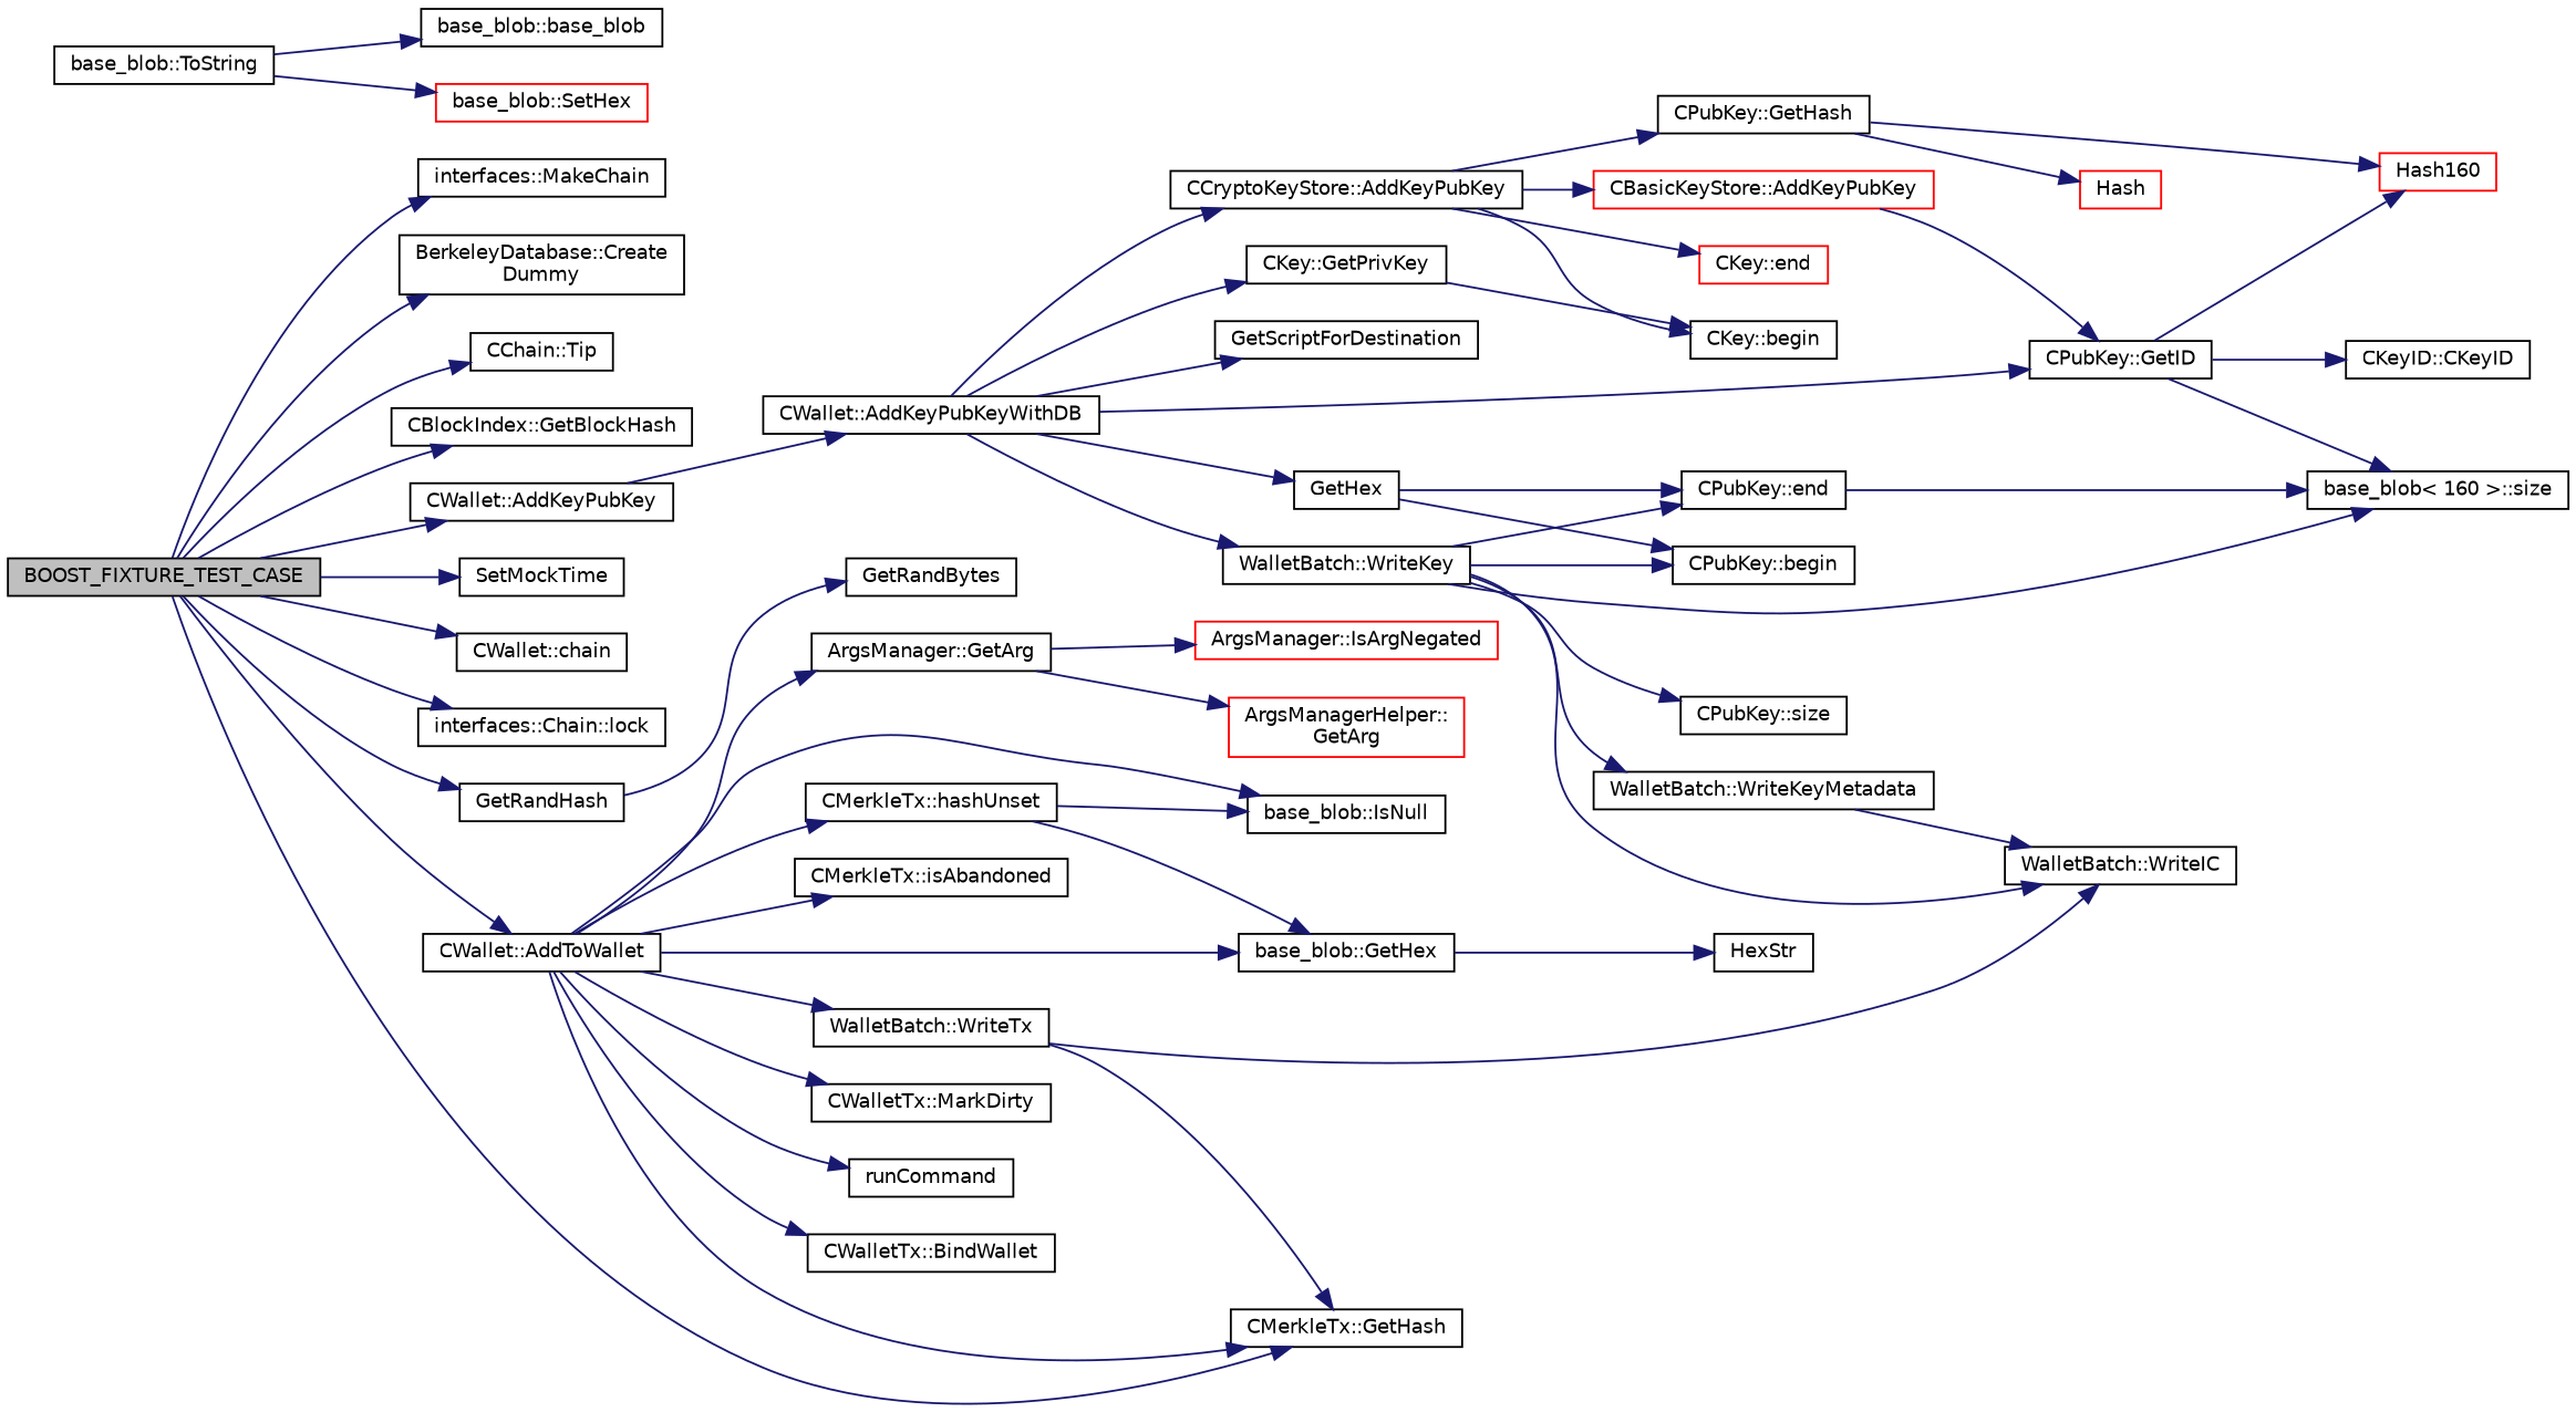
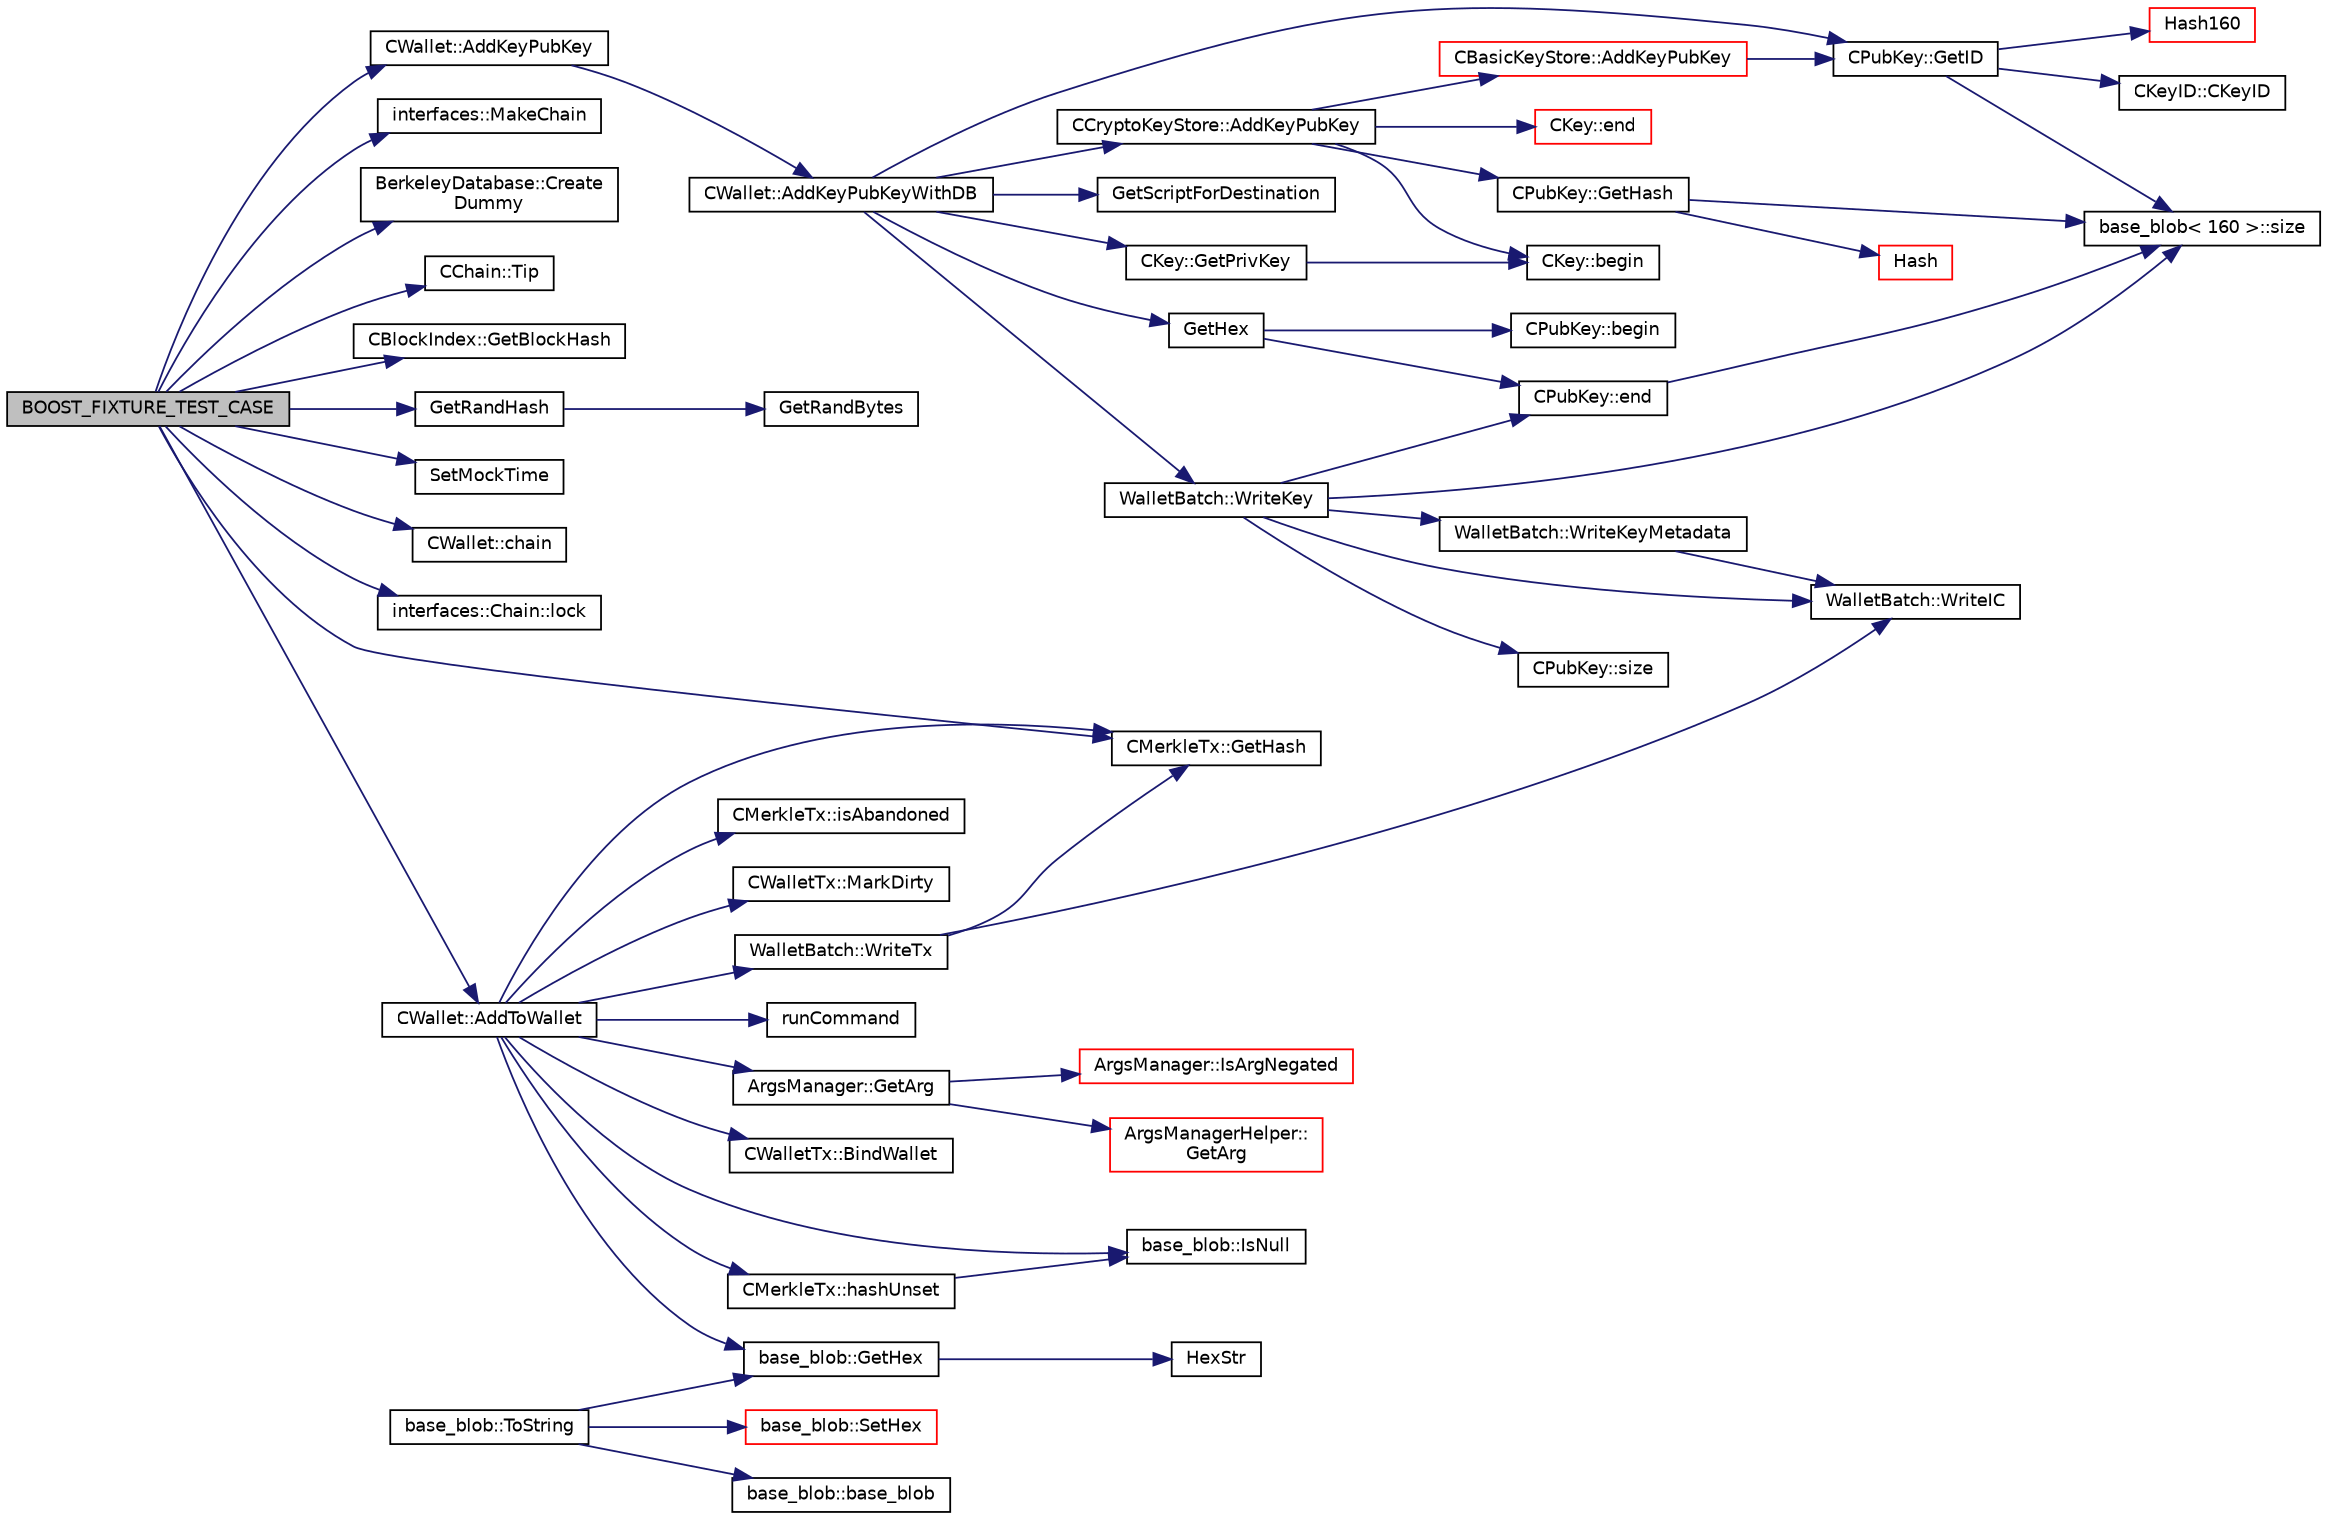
  digraph {
    rankdir=LR
    node [color=black fillcolor=white fontname=Helvetica fontsize=10 shape=record style=filled]
    edge [color=midnightblue fontname=Helvetica fontsize=10 labelfontname=Helvetica labelfontsize=10 style=solid]
    n1 [fillcolor=grey75 fontcolor=black height=0.2 label=BOOST_FIXTURE_TEST_CASE width=0.4]
    n2 [height=0.2 label="interfaces::MakeChain" width=0.4]
    n3 [height=0.2 label="BerkeleyDatabase::Create\lDummy" width=0.4]
    n4 [height=0.2 label="CChain::Tip" width=0.4]
    n5 [height=0.2 label="CBlockIndex::GetBlockHash" width=0.4]
    n6 [height=0.2 label="CWallet::AddKeyPubKey" width=0.4]
    n7 [height=0.2 label=SetMockTime width=0.4]
    n8 [height=0.2 label="CWallet::chain" width=0.4]
    n9 [height=0.2 label="interfaces::Chain::lock" width=0.4]
    n10 [height=0.2 label=GetRandHash width=0.4]
    n11 [height=0.2 label="CWallet::AddToWallet" width=0.4]
    n12 [height=0.2 label="CMerkleTx::GetHash" width=0.4]
    n13 [height=0.2 label="CWallet::AddKeyPubKeyWithDB" width=0.4]
    n14 [height=0.2 label=GetRandBytes width=0.4]
    n15 [height=0.2 label="CWalletTx::BindWallet" width=0.4]
    n16 [height=0.2 label="CMerkleTx::hashUnset" width=0.4]
    n17 [height=0.2 label="base_blob::IsNull" width=0.4]
    n18 [height=0.2 label="CMerkleTx::isAbandoned" width=0.4]
    n19 [height=0.2 label="base_blob::GetHex" width=0.4]
    n20 [height=0.2 label="WalletBatch::WriteTx" width=0.4]
    n21 [height=0.2 label="CWalletTx::MarkDirty" width=0.4]
    n22 [height=0.2 label="ArgsManager::GetArg" width=0.4]
    n23 [height=0.2 label=runCommand width=0.4]
    n24 [height=0.2 label="CCryptoKeyStore::AddKeyPubKey" width=0.4]
    n25 [height=0.2 label="CPubKey::GetID" width=0.4]
    n26 [height=0.2 label=GetScriptForDestination width=0.4]
    n27 [height=0.2 label=GetHex width=0.4]
    n28 [height=0.2 label="WalletBatch::WriteKey" width=0.4]
    n29 [height=0.2 label="CKey::GetPrivKey" width=0.4]
    n30 [color=red height=0.2 label="CBasicKeyStore::AddKeyPubKey" width=0.4]
    n31 [height=0.2 label="CKey::begin" width=0.4]
    n32 [color=red height=0.2 label="CKey::end" width=0.4]
    n33 [height=0.2 label="CPubKey::GetHash" width=0.4]
    n34 [height=0.2 label="CKeyID::CKeyID" width=0.4]
    n35 [color=red height=0.2 label=Hash160 width=0.4]
    n36 [height=0.2 label="base_blob\< 160 \>::size" width=0.4]
    n37 [height=0.2 label="CPubKey::begin" width=0.4]
    n38 [height=0.2 label="CPubKey::end" width=0.4]
    n39 [height=0.2 label="WalletBatch::WriteKeyMetadata" width=0.4]
    n40 [height=0.2 label="WalletBatch::WriteIC" width=0.4]
    n41 [height=0.2 label="CPubKey::size" width=0.4]
    n42 [color=red height=0.2 label=Hash width=0.4]
    n43 [height=0.2 label="base_blob::ToString" width=0.4]
    n44 [height=0.2 label="base_blob::base_blob" width=0.4]
    n45 [color=red height=0.2 label="base_blob::SetHex" width=0.4]
    n46 [height=0.2 label=HexStr width=0.4]
    n47 [color=red height=0.2 label="ArgsManager::IsArgNegated" width=0.4]
    n48 [color=red height=0.2 label="ArgsManagerHelper::\lGetArg" width=0.4]
    n1 -> n2
    n1 -> n3
    n1 -> n4
    n1 -> n5
    n1 -> n6
    n1 -> n7
    n1 -> n8
    n1 -> n9
    n1 -> n10
    n1 -> n11
    n1 -> n12
    n6 -> n13
    n10 -> n14
    n11 -> n12
    n11 -> n15
    n11 -> n16
    n11 -> n17
    n11 -> n18
    n11 -> n19
    n11 -> n20
    n11 -> n21
    n11 -> n22
    n11 -> n23
    n13 -> n24
    n13 -> n25
    n13 -> n26
    n13 -> n27
    n13 -> n28
    n13 -> n29
    n16 -> n17
    n19 -> n46
    n20 -> n12
    n20 -> n40
    n22 -> n47
    n22 -> n48
    n24 -> n30
    n24 -> n31
    n24 -> n32
    n24 -> n33
    n25 -> n34
    n25 -> n35
    n25 -> n36
    n27 -> n37
    n27 -> n38
    n28 -> n36
-   n28 -> n37
    n28 -> n38
    n28 -> n39
    n28 -> n40
    n28 -> n41
    n29 -> n31
    n30 -> n25
-   n33 -> n35
+   n33 -> n36
    n33 -> n42
    n38 -> n36
    n39 -> n40
-   n16 -> n19
+   n43 -> n19
    n43 -> n44
    n43 -> n45
  }
